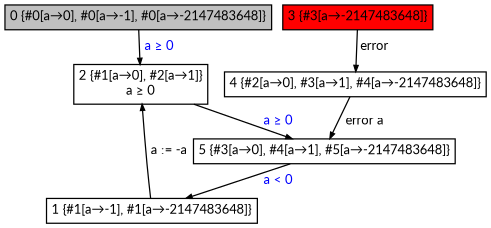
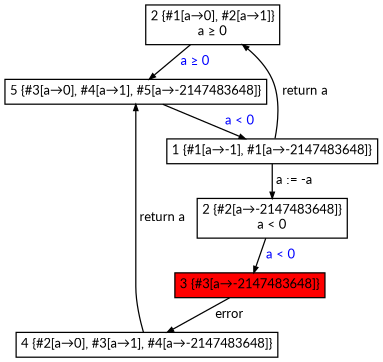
  digraph {
    fontname=Lato
    nodesep=0.12
    ranksep=0.10
    node [fontname=Lato fontsize=10.5 margin="0.05,0.05" shape=box]
    edge [arrowsize=0.5 fontname=Lato fontsize=10.5]
-   n1 [fillcolor=gray height=0.02 label="0 {#0[a→0], #0[a→-1], #0[a→-2147483648]}" style=filled width=0.02]
    n2 [height=0.02 label="2 {#1[a→0], #2[a→1]}\la ≥ 0" width=0.02]
    n3 [height=0.02 label="1 {#1[a→-1], #1[a→-2147483648]}" width=0.02]
+   n4 [height=0.02 label="2 {#2[a→-2147483648]}\la < 0" width=0.02]
    n5 [height=0.02 label="5 {#3[a→0], #4[a→1], #5[a→-2147483648]}" width=0.02]
    n6 [fillcolor=red height=0.02 label="3 {#3[a→-2147483648]}" style=filled width=0.02]
    n7 [height=0.02 label="4 {#2[a→0], #3[a→1], #4[a→-2147483648]}" width=0.02]
-   n1 -> n2 [fontcolor="#0000FF" label=" a ≥ 0"]
    n2 -> n5 [fontcolor="#0000FF" label=" a ≥ 0"]
-   n3 -> n2 [label=" a := -a"]
+   n3 -> n2 [label=" return a"]
+   n3 -> n4 [label=" a := -a"]
+   n4 -> n6 [fontcolor="#0000FF" label=" a < 0"]
    n5 -> n3 [fontcolor="#0000FF" label=" a < 0"]
    n6 -> n7 [label=" error"]
-   n7 -> n5 [label=" error a"]
+   n7 -> n5 [label=" return a"]
  }
